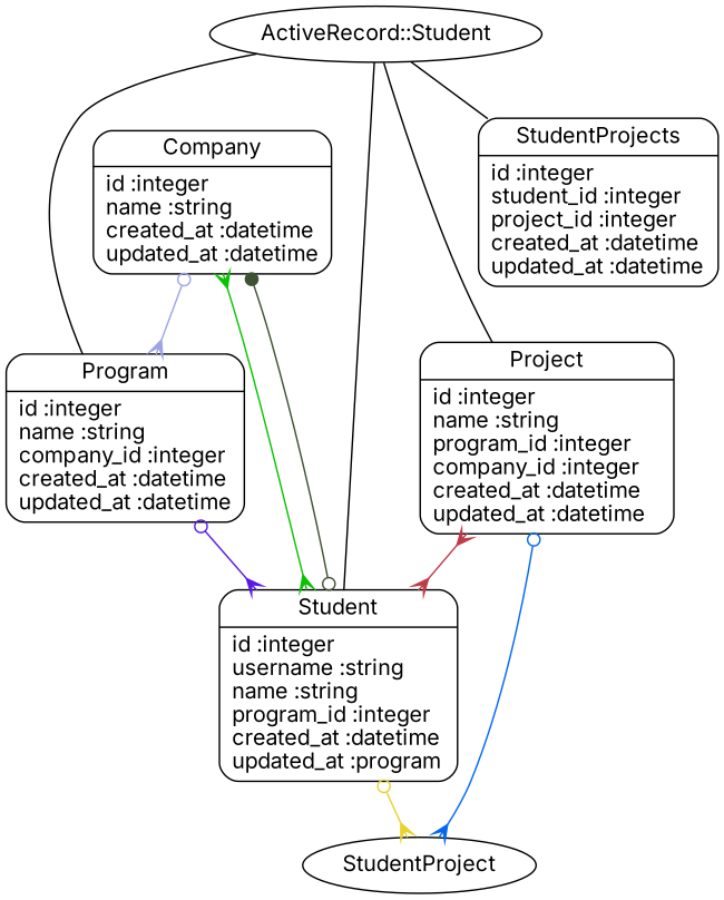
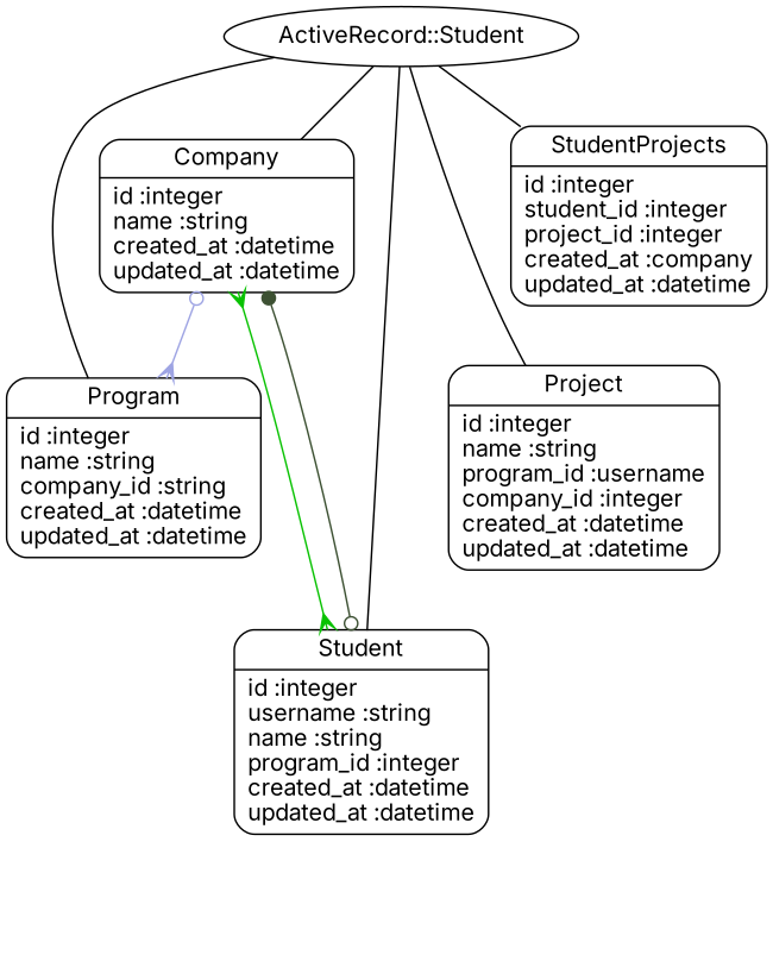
  digraph {
    fontname=Inter
    splines=true
    node [fontname=Inter shape=Mrecord]
    edge [arrowhead=crow arrowtail=odot dir=both fontname=Inter]
    n1 [label="{Company|id :integer\lname :string\lcreated_at :datetime\lupdated_at :datetime\l}"]
-   n2 [label="{Program|id :integer\lname :string\lcompany_id :integer\lcreated_at :datetime\lupdated_at :datetime\l}"]
-   n3 [label="{Student|id :integer\lusername :string\lname :string\lprogram_id :integer\lcreated_at :datetime\lupdated_at :program\l}"]
-   StudentProject [shape=""]
-   n5 [label="{Project|id :integer\lname :string\lprogram_id :integer\lcompany_id :integer\lcreated_at :datetime\lupdated_at :datetime\l}"]
-   n6 [label="{StudentProjects|id :integer\lstudent_id :integer\lproject_id :integer\lcreated_at :datetime\lupdated_at :datetime\l}"]
+   n2 [label="{Program|id :integer\lname :string\lcompany_id :string\lcreated_at :datetime\lupdated_at :datetime\l}"]
+   n3 [label="{Student|id :integer\lusername :string\lname :string\lprogram_id :integer\lcreated_at :datetime\lupdated_at :datetime\l}"]
+   n5 [label="{Project|id :integer\lname :string\lprogram_id :username\lcompany_id :integer\lcreated_at :datetime\lupdated_at :datetime\l}"]
+   n6 [label="{StudentProjects|id :integer\lstudent_id :integer\lproject_id :integer\lcreated_at :company\lupdated_at :datetime\l}"]
    n7 [label="ActiveRecord::Student" shape=""]
    n1 -> n2 [color="#9EA4E3"]
    n1 -> n3 [arrowtail=crow color="#09C202"]
-   n2 -> n3 [color="#5819E4"]
    n3 -> n1 [arrowhead=dot color="#3D5133"]
-   n3 -> StudentProject [color="#E8D22D"]
-   n5 -> n3 [arrowtail=crow color="#BE3C48"]
-   n5 -> StudentProject [color="#0367F0"]
+   n7 -> n1 [arrowhead=none arrowtail=onormal dir=""]
    n7 -> n2 [arrowhead=none arrowtail=onormal dir=""]
    n7 -> n3 [arrowhead=none arrowtail=onormal dir=""]
    n7 -> n5 [arrowhead=none arrowtail=onormal dir=""]
    n7 -> n6 [arrowhead=none arrowtail=onormal dir=""]
  }
